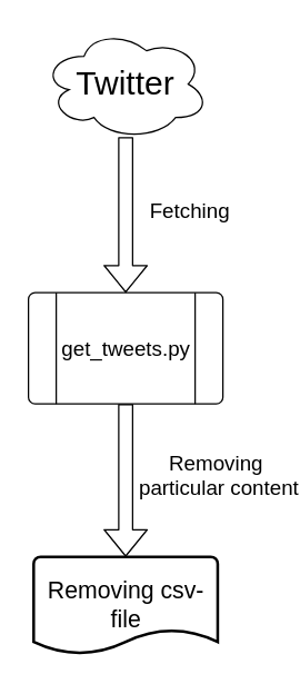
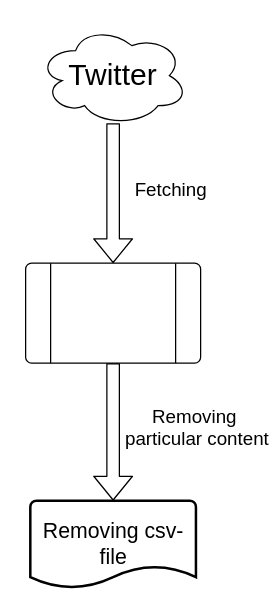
  <mxCell id="0" />
  <mxCell id="1" parent="0" />
  <mxCell id="2" value="" style="verticalLabelPosition=bottom;verticalAlign=top;html=1;shape=process;whiteSpace=wrap;rounded=1;size=0.14;arcSize=6;" vertex="1" parent="1"><mxGeometry x="20" y="210" width="140" height="80" as="geometry" /></mxCell>
  <mxCell id="3" value="&lt;font style=&quot;font-size: 24px&quot;&gt;Twitter&lt;/font&gt;" style="ellipse;shape=cloud;whiteSpace=wrap;html=1;" vertex="1" parent="1"><mxGeometry x="30" y="20" width="120" height="80" as="geometry" /></mxCell>
  <mxCell id="4" value="" style="shape=flexArrow;endArrow=classic;html=1;exitX=0.5;exitY=0.975;exitDx=0;exitDy=0;exitPerimeter=0;entryX=0.5;entryY=0;entryDx=0;entryDy=0;" edge="1" parent="1" source="3" target="2"><mxGeometry width="50" height="50" relative="1" as="geometry"><mxPoint x="35" y="370" as="sourcePoint" /><mxPoint x="95" y="150" as="targetPoint" /></mxGeometry></mxCell>
  <mxCell id="5" value="&lt;font style=&quot;font-size: 15px&quot;&gt;Fetching&lt;/font&gt;" style="text;html=1;align=center;verticalAlign=middle;resizable=0;points=[];labelBackgroundColor=#ffffff;" vertex="1" connectable="0" parent="4"><mxGeometry x="-0.357" y="-5" relative="1" as="geometry"><mxPoint x="50" y="16" as="offset" /></mxGeometry></mxCell>
- <mxCell id="6" value="&lt;span style=&quot;font-size: 15px ; background-color: rgb(255 , 255 , 255)&quot;&gt;get_tweets.py&lt;/span&gt;" style="text;html=1;align=center;verticalAlign=middle;resizable=0;points=[];autosize=1;" vertex="1" parent="1"><mxGeometry x="35" y="240" width="110" height="20" as="geometry" /></mxCell>
  <mxCell id="7" value="&lt;font style=&quot;font-size: 17px&quot;&gt;Removing csv-file&lt;/font&gt;" style="strokeWidth=2;html=1;shape=mxgraph.flowchart.document2;whiteSpace=wrap;size=0.25;" vertex="1" parent="1"><mxGeometry x="23.75" y="400" width="132.5" height="70" as="geometry" /></mxCell>
  <mxCell id="8" value="" style="shape=flexArrow;endArrow=classic;html=1;exitX=0.5;exitY=1;exitDx=0;exitDy=0;entryX=0.5;entryY=0;entryDx=0;entryDy=0;entryPerimeter=0;" edge="1" parent="1" source="2" target="7"><mxGeometry width="50" height="50" relative="1" as="geometry"><mxPoint x="89.5" y="310" as="sourcePoint" /><mxPoint x="89.5" y="422" as="targetPoint" /></mxGeometry></mxCell>
  <mxCell id="9" value="&lt;font style=&quot;font-size: 15px&quot;&gt;Removing&amp;nbsp;&lt;br&gt;particular content&lt;/font&gt;" style="text;html=1;align=center;verticalAlign=middle;resizable=0;points=[];labelBackgroundColor=#ffffff;" vertex="1" connectable="0" parent="8"><mxGeometry x="0.236" y="2" relative="1" as="geometry"><mxPoint x="64.25" y="-18" as="offset" /></mxGeometry></mxCell>
